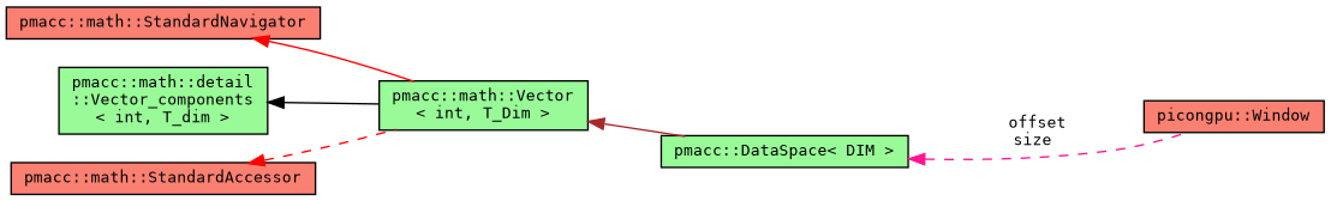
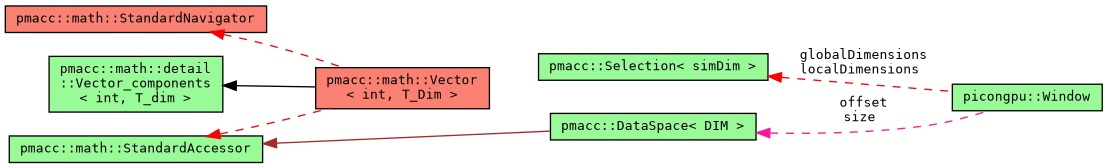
  digraph {
    fontname="DejaVu Sans Mono"
    rankdir=LR
    node [color=black fillcolor=palegreen fontname="DejaVu Sans Mono" fontsize=10 shape=record style=filled]
    edge [color=red dir=back fontname="DejaVu Sans Mono" fontsize=10 labelfontname=Helvetica labelfontsize=10 style=dashed]
-   n1 [fillcolor=salmon fontcolor=black height=0.2 label="picongpu::Window" width=0.4]
+   n1 [fontcolor=black height=0.2 label="picongpu::Window" width=0.4]
+   n2 [height=0.2 label="pmacc::Selection\< simDim \>" width=0.4]
    n3 [height=0.2 label="pmacc::DataSpace\< DIM \>" width=0.4]
-   n4 [height=0.2 label="pmacc::math::Vector\l\< int, T_Dim \>" width=0.4]
+   n4 [fillcolor=salmon height=0.2 label="pmacc::math::Vector\l\< int, T_Dim \>" width=0.4]
    n5 [height=0.2 label="pmacc::math::detail\l::Vector_components\l\< int, T_dim \>" width=0.4]
-   n6 [fillcolor=salmon height=0.2 label="pmacc::math::StandardAccessor" width=0.4]
+   n6 [height=0.2 label="pmacc::math::StandardAccessor" width=0.4]
    n7 [fillcolor=salmon height=0.2 label="pmacc::math::StandardNavigator" width=0.4]
+   n2 -> n1 [label=" globalDimensions\nlocalDimensions"]
    n3 -> n1 [color=deeppink label=" offset\nsize"]
-   n4 -> n3 [color=brown style=solid]
+   n6 -> n3 [color=brown style=solid]
    n5 -> n4 [color=black style=solid]
    n6 -> n4
-   n7 -> n4 [style=solid]
+   n7 -> n4
  }
